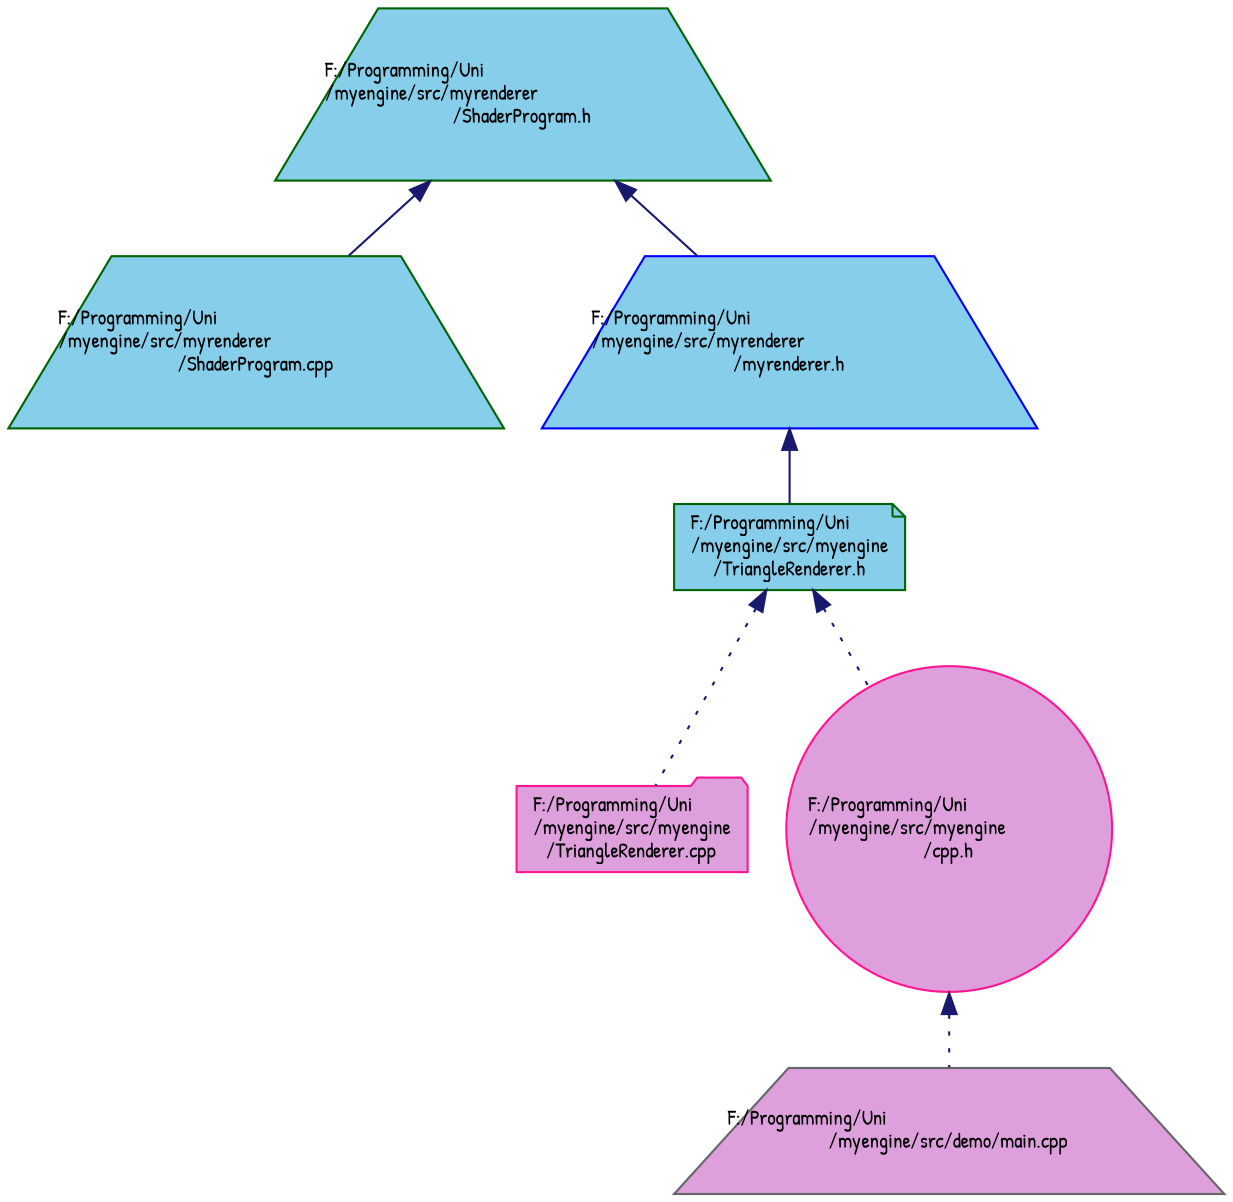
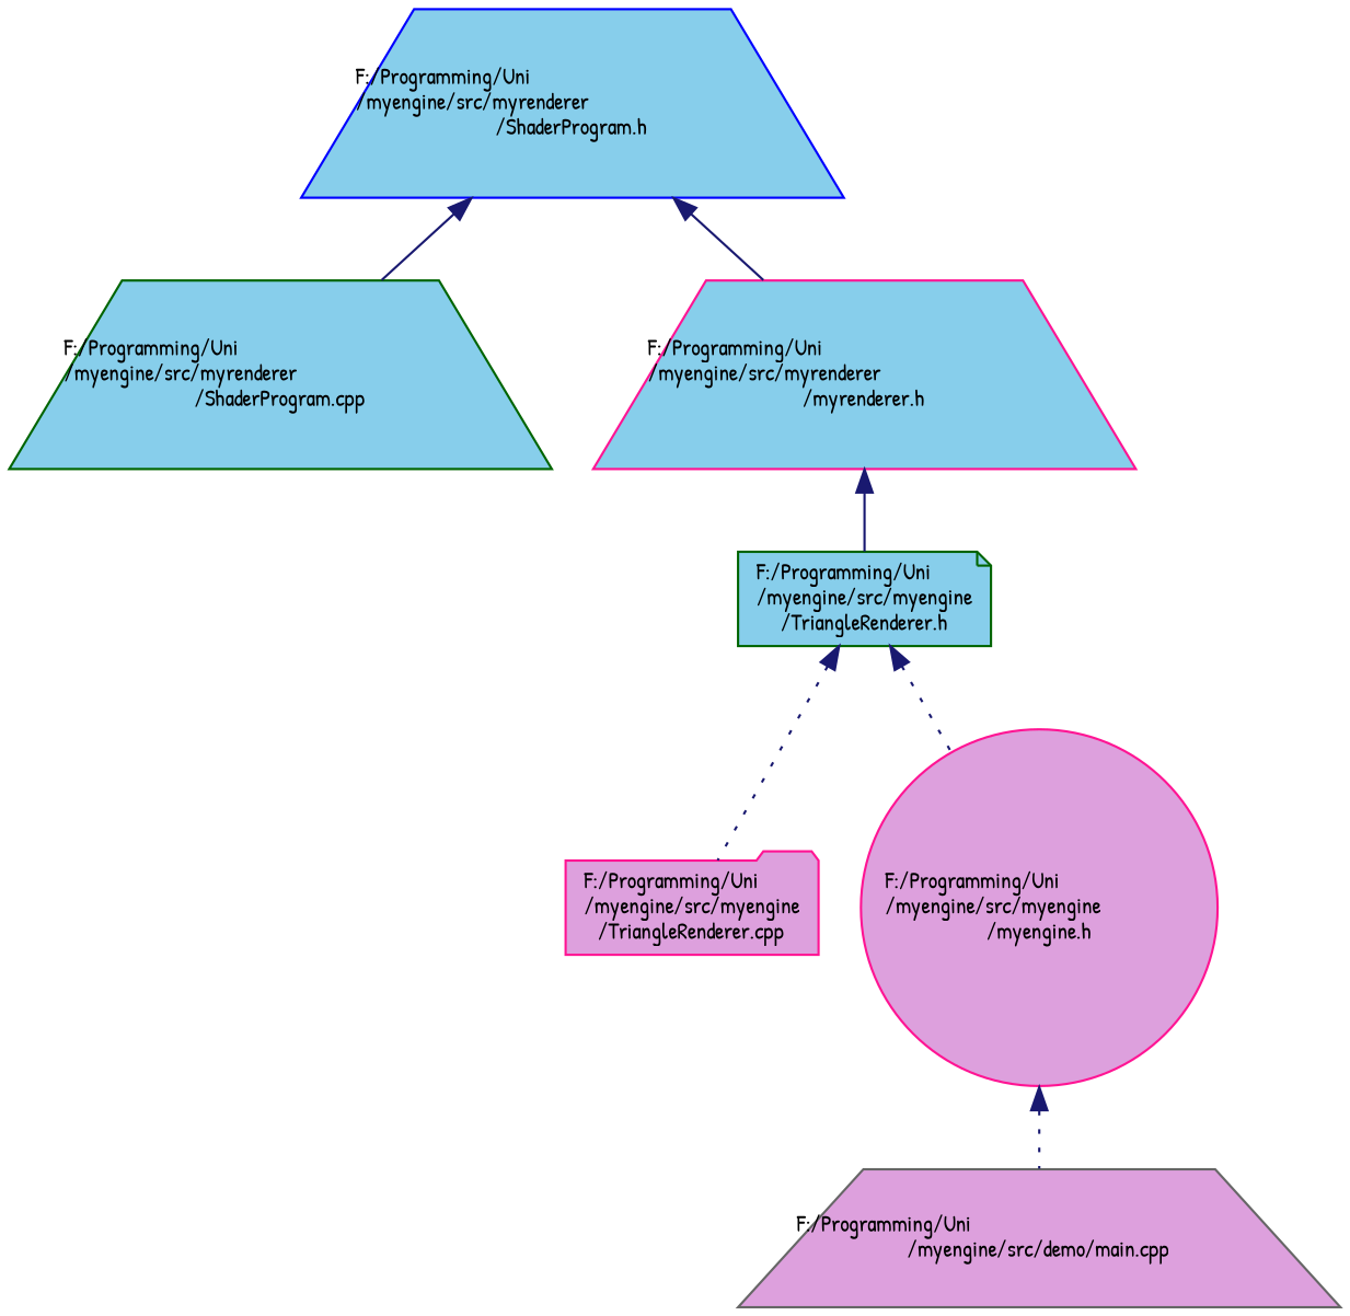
  digraph {
    fontname="Patrick Hand"
    node [color=blue fillcolor=skyblue fontname="Patrick Hand" fontsize=10 shape=trapezium style=filled]
    edge [color=midnightblue dir=back fontname="Patrick Hand" fontsize=10 labelfontname=Helvetica labelfontsize=10 style=solid]
-   n1 [color=darkgreen fontcolor=black height=0.2 label="F:/Programming/Uni\l/myengine/src/myrenderer\l/ShaderProgram.h" width=0.4]
+   n1 [fontcolor=black height=0.2 label="F:/Programming/Uni\l/myengine/src/myrenderer\l/ShaderProgram.h" width=0.4]
    n2 [color=darkgreen height=0.2 label="F:/Programming/Uni\l/myengine/src/myrenderer\l/ShaderProgram.cpp" width=0.4]
-   n3 [height=0.2 label="F:/Programming/Uni\l/myengine/src/myrenderer\l/myrenderer.h" width=0.4]
+   n3 [color=deeppink height=0.2 label="F:/Programming/Uni\l/myengine/src/myrenderer\l/myrenderer.h" width=0.4]
    n4 [color=darkgreen height=0.2 label="F:/Programming/Uni\l/myengine/src/myengine\l/TriangleRenderer.h" shape=note width=0.4]
    n5 [color=gray40 fillcolor=plum height=0.2 label="F:/Programming/Uni\l/myengine/src/demo/main.cpp" width=0.4]
    n6 [color=deeppink fillcolor=plum height=0.2 label="F:/Programming/Uni\l/myengine/src/myengine\l/TriangleRenderer.cpp" shape=folder width=0.4]
-   n7 [color=deeppink fillcolor=plum height=0.2 label="F:/Programming/Uni\l/myengine/src/myengine\l/cpp.h" shape=circle width=0.4]
+   n7 [color=deeppink fillcolor=plum height=0.2 label="F:/Programming/Uni\l/myengine/src/myengine\l/myengine.h" shape=circle width=0.4]
    n1 -> n2
    n1 -> n3
    n3 -> n4
    n4 -> n6 [style=dotted]
    n4 -> n7 [style=dotted]
    n7 -> n5 [style=dotted]
  }
